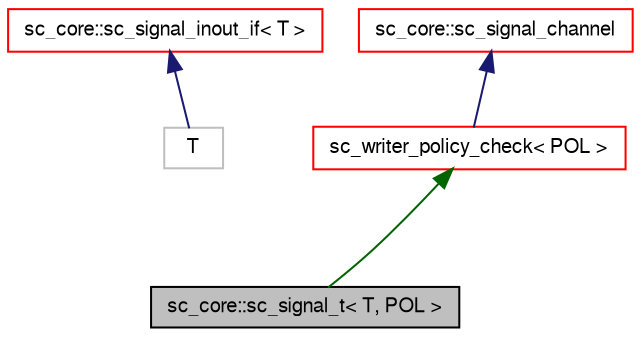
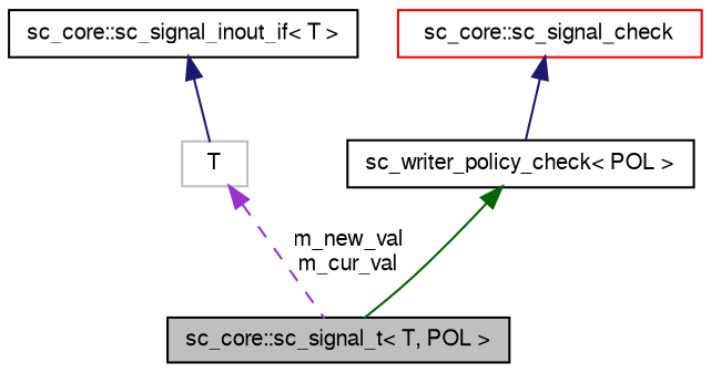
  digraph {
    rankdir=TB
    node [color=black fillcolor=white fontname=FreeSans fontsize=10 shape=record style=filled]
    edge [color=midnightblue dir=back fontname=FreeSans fontsize=10 labelfontname=FreeSans labelfontsize=10 style=solid]
    n1 [fillcolor=grey75 fontcolor=black height=0.2 label="sc_core::sc_signal_t\< T, POL \>" width=0.4]
-   n2 [color=red height=0.2 label="sc_core::sc_signal_inout_if\< T \>" width=0.4]
+   n2 [height=0.2 label="sc_core::sc_signal_inout_if\< T \>" width=0.4]
    n3 [color=grey75 height=0.2 label=T width=0.4]
-   n4 [color=red height=0.2 label="sc_core::sc_signal_channel" width=0.4]
-   n5 [color=red height=0.2 label="sc_writer_policy_check\< POL \>" width=0.4]
+   n4 [color=red height=0.2 label="sc_core::sc_signal_check" width=0.4]
+   n5 [height=0.2 label="sc_writer_policy_check\< POL \>" width=0.4]
    n2 -> n3
+   n3 -> n1 [color=darkorchid3 label="m_new_val\nm_cur_val" style=dashed]
    n4 -> n5
    n5 -> n1 [color=darkgreen]
  }
